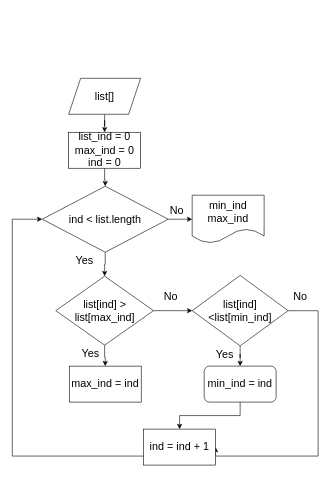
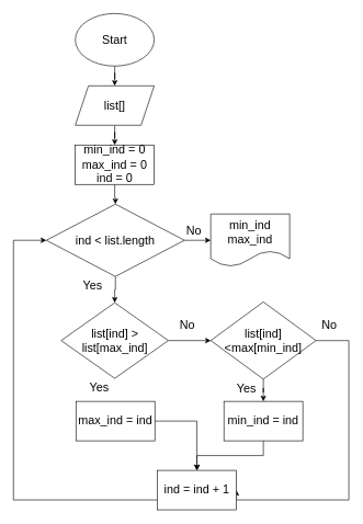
  <mxCell id="0" />
  <mxCell id="1" parent="0" />
+ <mxCell id="2" value="" style="edgeStyle=orthogonalEdgeStyle;rounded=0;orthogonalLoop=1;jettySize=auto;html=1;fontSize=18;" edge="1" parent="1" source="3" target="5"><mxGeometry relative="1" as="geometry" /></mxCell>
+ <mxCell id="3" value="&lt;font style=&quot;font-size: 18px;&quot;&gt;Start&lt;/font&gt;" style="ellipse;whiteSpace=wrap;html=1;" vertex="1" parent="1"><mxGeometry x="114" y="20" width="120" height="80" as="geometry" /></mxCell>
  <mxCell id="4" value="" style="edgeStyle=orthogonalEdgeStyle;rounded=0;orthogonalLoop=1;jettySize=auto;html=1;fontSize=18;" edge="1" parent="1" source="5" target="7"><mxGeometry relative="1" as="geometry" /></mxCell>
  <mxCell id="5" value="&lt;font style=&quot;font-size: 18px;&quot;&gt;list[]&lt;/font&gt;" style="shape=parallelogram;perimeter=parallelogramPerimeter;whiteSpace=wrap;html=1;fixedSize=1;" vertex="1" parent="1"><mxGeometry x="114" y="130" width="120" height="60" as="geometry" /></mxCell>
  <mxCell id="6" value="" style="edgeStyle=orthogonalEdgeStyle;rounded=0;orthogonalLoop=1;jettySize=auto;html=1;fontSize=18;" edge="1" parent="1" source="7" target="10"><mxGeometry relative="1" as="geometry" /></mxCell>
- <mxCell id="7" value="&lt;font style=&quot;font-size: 18px;&quot;&gt;list_ind = 0&lt;br&gt;&lt;/font&gt;&lt;font style=&quot;font-size: 18px;&quot;&gt;max_ind = 0&lt;br&gt;&lt;/font&gt;&lt;font style=&quot;font-size: 18px;&quot;&gt;ind = 0&lt;/font&gt;" style="whiteSpace=wrap;html=1;" vertex="1" parent="1"><mxGeometry x="114" y="220" width="120" height="60" as="geometry" /></mxCell>
+ <mxCell id="7" value="&lt;font style=&quot;font-size: 18px;&quot;&gt;min_ind = 0&lt;br&gt;&lt;/font&gt;&lt;font style=&quot;font-size: 18px;&quot;&gt;max_ind = 0&lt;br&gt;&lt;/font&gt;&lt;font style=&quot;font-size: 18px;&quot;&gt;ind = 0&lt;/font&gt;" style="whiteSpace=wrap;html=1;" vertex="1" parent="1"><mxGeometry x="114" y="220" width="120" height="60" as="geometry" /></mxCell>
  <mxCell id="8" value="" style="edgeStyle=orthogonalEdgeStyle;rounded=0;orthogonalLoop=1;jettySize=auto;html=1;fontSize=18;" edge="1" parent="1" source="10" target="13"><mxGeometry relative="1" as="geometry" /></mxCell>
  <mxCell id="9" value="" style="edgeStyle=orthogonalEdgeStyle;rounded=0;orthogonalLoop=1;jettySize=auto;html=1;fontSize=18;" edge="1" parent="1" source="10" target="26"><mxGeometry relative="1" as="geometry" /></mxCell>
  <mxCell id="10" value="&lt;font style=&quot;font-size: 18px;&quot;&gt;ind &amp;lt; list.length&lt;/font&gt;" style="rhombus;whiteSpace=wrap;html=1;" vertex="1" parent="1"><mxGeometry x="70" y="310" width="210" height="110" as="geometry" /></mxCell>
  <mxCell id="11" value="" style="edgeStyle=orthogonalEdgeStyle;rounded=0;orthogonalLoop=1;jettySize=auto;html=1;fontSize=18;" edge="1" parent="1" source="13" target="16"><mxGeometry relative="1" as="geometry" /></mxCell>
- <mxCell id="12" value="" style="edgeStyle=orthogonalEdgeStyle;rounded=0;orthogonalLoop=1;jettySize=auto;html=1;fontSize=18;" edge="1" parent="1" source="13" target="20"><mxGeometry relative="1" as="geometry" /></mxCell>
  <mxCell id="13" value="&lt;font style=&quot;font-size: 18px;&quot;&gt;list[ind] &amp;gt; list[max_ind]&lt;/font&gt;" style="rhombus;whiteSpace=wrap;html=1;" vertex="1" parent="1"><mxGeometry x="92.5" y="460" width="163" height="115" as="geometry" /></mxCell>
  <mxCell id="14" value="" style="edgeStyle=orthogonalEdgeStyle;rounded=0;orthogonalLoop=1;jettySize=auto;html=1;fontSize=18;" edge="1" parent="1" source="16" target="18"><mxGeometry relative="1" as="geometry" /></mxCell>
  <mxCell id="15" style="edgeStyle=orthogonalEdgeStyle;rounded=0;orthogonalLoop=1;jettySize=auto;html=1;entryX=1;entryY=0.5;entryDx=0;entryDy=0;fontSize=18;" edge="1" parent="1" source="16" target="23"><mxGeometry relative="1" as="geometry"><Array as="points"><mxPoint x="530" y="518" /><mxPoint x="530" y="760" /></Array></mxGeometry></mxCell>
- <mxCell id="16" value="&lt;font style=&quot;font-size: 18px;&quot;&gt;list[ind]&amp;lt;list[min_ind]&lt;/font&gt;" style="rhombus;whiteSpace=wrap;html=1;" vertex="1" parent="1"><mxGeometry x="320" y="458.75" width="160" height="117.5" as="geometry" /></mxCell>
+ <mxCell id="16" value="&lt;font style=&quot;font-size: 18px;&quot;&gt;list[ind]&amp;lt;max[min_ind]&lt;/font&gt;" style="rhombus;whiteSpace=wrap;html=1;" vertex="1" parent="1"><mxGeometry x="320" y="458.75" width="160" height="117.5" as="geometry" /></mxCell>
  <mxCell id="17" value="" style="edgeStyle=orthogonalEdgeStyle;rounded=0;orthogonalLoop=1;jettySize=auto;html=1;fontSize=18;entryX=0.5;entryY=0;entryDx=0;entryDy=0;" edge="1" parent="1" source="18" target="23"><mxGeometry relative="1" as="geometry" /></mxCell>
- <mxCell id="18" value="&lt;font style=&quot;font-size: 18px;&quot;&gt;min_ind = ind&lt;/font&gt;" style="whiteSpace=wrap;html=1;rounded=1;" vertex="1" parent="1"><mxGeometry x="340" y="610" width="120" height="60" as="geometry" /></mxCell>
+ <mxCell id="18" value="&lt;font style=&quot;font-size: 18px;&quot;&gt;min_ind = ind&lt;/font&gt;" style="whiteSpace=wrap;html=1;" vertex="1" parent="1"><mxGeometry x="340" y="610" width="120" height="60" as="geometry" /></mxCell>
+ <mxCell id="19" value="" style="edgeStyle=orthogonalEdgeStyle;rounded=0;orthogonalLoop=1;jettySize=auto;html=1;fontSize=18;entryX=0.5;entryY=0;entryDx=0;entryDy=0;" edge="1" parent="1" source="20" target="23"><mxGeometry relative="1" as="geometry" /></mxCell>
  <mxCell id="20" value="&lt;font style=&quot;font-size: 18px;&quot;&gt;max_ind = ind&lt;/font&gt;" style="whiteSpace=wrap;html=1;" vertex="1" parent="1"><mxGeometry x="115" y="610" width="120" height="60" as="geometry" /></mxCell>
  <mxCell id="21" value="No" style="text;html=1;align=center;verticalAlign=middle;resizable=0;points=[];autosize=1;strokeColor=none;fillColor=none;fontSize=18;" vertex="1" parent="1"><mxGeometry x="263.5" y="480" width="40" height="30" as="geometry" /></mxCell>
  <mxCell id="22" style="edgeStyle=orthogonalEdgeStyle;rounded=0;orthogonalLoop=1;jettySize=auto;html=1;entryX=0;entryY=0.5;entryDx=0;entryDy=0;fontSize=18;" edge="1" parent="1" source="23" target="10"><mxGeometry relative="1" as="geometry"><Array as="points"><mxPoint x="20" y="760" /><mxPoint x="20" y="365" /></Array></mxGeometry></mxCell>
  <mxCell id="23" value="&lt;font style=&quot;font-size: 18px;&quot;&gt;ind = ind + 1&lt;/font&gt;" style="whiteSpace=wrap;html=1;" vertex="1" parent="1"><mxGeometry x="239" y="715" width="120" height="60" as="geometry" /></mxCell>
  <mxCell id="24" value="No" style="text;html=1;align=center;verticalAlign=middle;resizable=0;points=[];autosize=1;strokeColor=none;fillColor=none;fontSize=18;" vertex="1" parent="1"><mxGeometry x="480" y="480" width="40" height="30" as="geometry" /></mxCell>
  <mxCell id="25" value="Yes" style="text;html=1;align=center;verticalAlign=middle;resizable=0;points=[];autosize=1;strokeColor=none;fillColor=none;fontSize=18;" vertex="1" parent="1"><mxGeometry x="130" y="575" width="40" height="30" as="geometry" /></mxCell>
  <mxCell id="26" value="&lt;font style=&quot;font-size: 18px;&quot;&gt;min_ind&lt;br&gt;max_ind&lt;/font&gt;" style="shape=document;whiteSpace=wrap;html=1;boundedLbl=1;" vertex="1" parent="1"><mxGeometry x="320" y="325" width="120" height="80" as="geometry" /></mxCell>
  <mxCell id="27" value="Yes" style="text;html=1;align=center;verticalAlign=middle;resizable=0;points=[];autosize=1;strokeColor=none;fillColor=none;fontSize=18;" vertex="1" parent="1"><mxGeometry x="120" y="420" width="40" height="30" as="geometry" /></mxCell>
  <mxCell id="28" value="Yes" style="text;html=1;align=center;verticalAlign=middle;resizable=0;points=[];autosize=1;strokeColor=none;fillColor=none;fontSize=18;" vertex="1" parent="1"><mxGeometry x="354" y="576.25" width="40" height="30" as="geometry" /></mxCell>
  <mxCell id="29" value="No" style="text;html=1;align=center;verticalAlign=middle;resizable=0;points=[];autosize=1;strokeColor=none;fillColor=none;fontSize=18;" vertex="1" parent="1"><mxGeometry x="274" y="335" width="40" height="30" as="geometry" /></mxCell>
